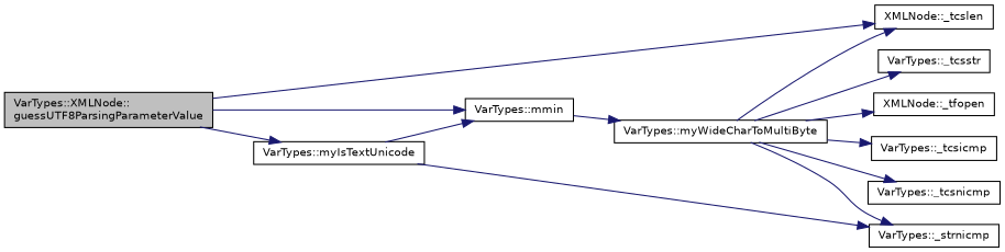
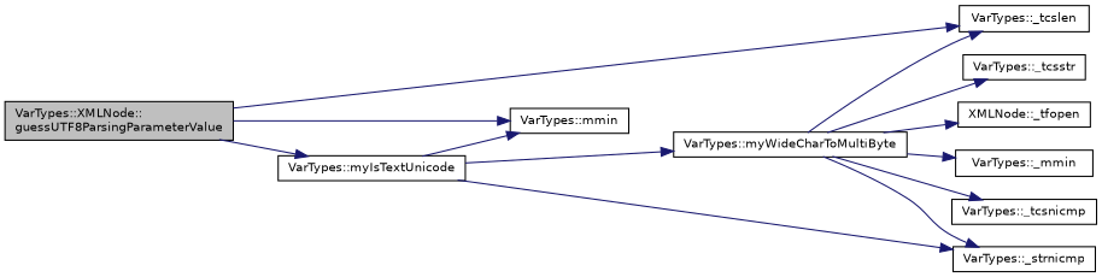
  digraph {
    rankdir=LR
    node [color=black fillcolor=white fontname=Helvetica fontsize=10 shape=record style=filled]
    edge [color=midnightblue fontname=Helvetica fontsize=10 labelfontname=Helvetica labelfontsize=10 style=solid]
    n1 [fillcolor=grey75 fontcolor=black height=0.2 label="VarTypes::XMLNode::\lguessUTF8ParsingParameterValue" width=0.4]
    n2 [height=0.2 label="VarTypes::mmin" width=0.4]
    n3 [height=0.2 label="VarTypes::myIsTextUnicode" width=0.4]
-   n4 [height=0.2 label="XMLNode::_tcslen" width=0.4]
+   n4 [height=0.2 label="VarTypes::_tcslen" width=0.4]
    n5 [height=0.2 label="VarTypes::_strnicmp" width=0.4]
    n6 [height=0.2 label="VarTypes::myWideCharToMultiByte" width=0.4]
-   n7 [height=0.2 label="VarTypes::_tcsicmp" width=0.4]
+   n7 [height=0.2 label="VarTypes::_mmin" width=0.4]
    n8 [height=0.2 label="VarTypes::_tcsnicmp" width=0.4]
    n9 [height=0.2 label="VarTypes::_tcsstr" width=0.4]
    n10 [height=0.2 label="XMLNode::_tfopen" width=0.4]
    n1 -> n2
    n1 -> n3
    n1 -> n4
    n3 -> n2
    n3 -> n5
-   n2 -> n6
+   n3 -> n6
    n6 -> n4
    n6 -> n5
    n6 -> n7
    n6 -> n8
    n6 -> n9
    n6 -> n10
  }
